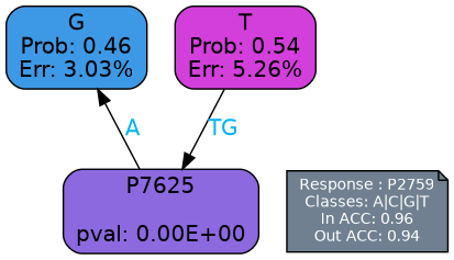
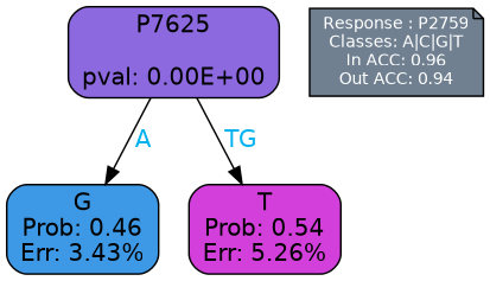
  digraph {
    ranksep=equally
    splines=polylines
    node [color=black fontname=helvetica shape=box style="filled, rounded"]
    edge [fontcolor=deepskyblue2 fontname=helvetica]
-   n1 [fillcolor="#3d99e5" label="G\nProb: 0.46\nErr: 3.03%"]
+   n1 [fillcolor="#3d99e5" label="G\nProb: 0.46\nErr: 3.43%"]
    n2 [fillcolor="#d33fdb" label="T\nProb: 0.54\nErr: 5.26%"]
    n3 [align=left fillcolor=slategray fontcolor=white fontsize=10 label="Response : P2759\nClasses: A|C|G|T\nIn ACC: 0.96\nOut ACC: 0.94\n" shape=note style=filled]
    n4 [fillcolor="#8d69e0" label="P7625\n\npval: 0.00E+00"]
    subgraph sub_1 {
      rank=same
      n1
      n2
    }
    subgraph sub_2 {
      rank=same
      n3
      n4
    }
    n4 -> n1 [label=A]
-   n2 -> n4 [label=TG]
+   n4 -> n2 [label=TG]
  }
